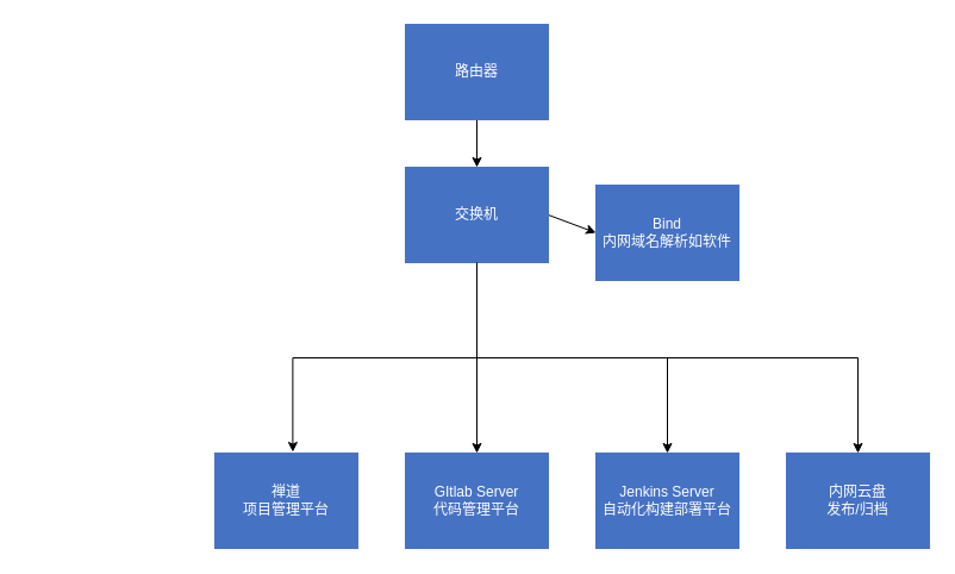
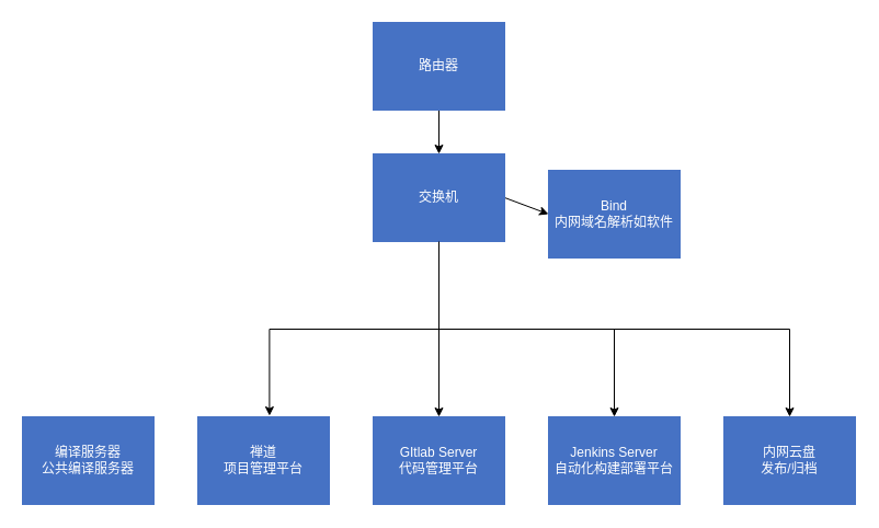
  <mxCell id="0" />
  <mxCell id="1" parent="0" />
  <mxCell id="2" style="edgeStyle=none;rounded=0;orthogonalLoop=1;jettySize=auto;html=1;" edge="1" parent="1" source="3" target="8"><mxGeometry relative="1" as="geometry" /></mxCell>
  <mxCell id="3" value="路由器" style="rounded=0;whiteSpace=wrap;html=1;fillColor=light-dark(#4672c4, #198cc4);fontColor=#ffffff;strokeColor=light-dark(#4672c4, #51afe7);" vertex="1" parent="1"><mxGeometry x="340" y="20" width="120" height="80" as="geometry" /></mxCell>
  <mxCell id="4" style="edgeStyle=none;rounded=0;orthogonalLoop=1;jettySize=auto;html=1;entryX=0.5;entryY=0;entryDx=0;entryDy=0;" edge="1" parent="1" source="8" target="10"><mxGeometry relative="1" as="geometry" /></mxCell>
  <mxCell id="5" style="edgeStyle=none;rounded=0;orthogonalLoop=1;jettySize=auto;html=1;exitX=1;exitY=0.5;exitDx=0;exitDy=0;entryX=0;entryY=0.5;entryDx=0;entryDy=0;" edge="1" parent="1" source="8" target="11"><mxGeometry relative="1" as="geometry" /></mxCell>
  <mxCell id="6" style="edgeStyle=elbowEdgeStyle;rounded=0;orthogonalLoop=1;jettySize=auto;elbow=vertical;html=1;" edge="1" parent="1" source="8" target="12"><mxGeometry relative="1" as="geometry" /></mxCell>
  <mxCell id="7" style="edgeStyle=elbowEdgeStyle;rounded=0;orthogonalLoop=1;jettySize=auto;elbow=vertical;html=1;" edge="1" parent="1" source="8" target="13"><mxGeometry relative="1" as="geometry" /></mxCell>
  <mxCell id="8" value="交换机" style="rounded=0;whiteSpace=wrap;html=1;fillColor=light-dark(#4672c4, #198cc4);fontColor=#ffffff;strokeColor=light-dark(#4672c4, #51afe7);" vertex="1" parent="1"><mxGeometry x="340" y="140" width="120" height="80" as="geometry" /></mxCell>
  <mxCell id="9" value="禅道&lt;br&gt;项目管理平台" style="rounded=0;whiteSpace=wrap;html=1;fillColor=light-dark(#4672c4, #198cc4);fontColor=#ffffff;strokeColor=light-dark(#4672c4, #51afe7);" vertex="1" parent="1"><mxGeometry x="180" y="380" width="120" height="80" as="geometry" /></mxCell>
  <mxCell id="10" value="GItlab Server&lt;div&gt;代码管理平台&lt;/div&gt;" style="rounded=0;whiteSpace=wrap;html=1;fillColor=light-dark(#4672c4, #198cc4);fontColor=#ffffff;strokeColor=light-dark(#4672c4, #51afe7);" vertex="1" parent="1"><mxGeometry x="340" y="380" width="120" height="80" as="geometry" /></mxCell>
  <mxCell id="11" value="Bind&lt;div&gt;内网域名解析如软件&lt;/div&gt;" style="rounded=0;whiteSpace=wrap;html=1;fillColor=light-dark(#4672c4, #198cc4);fontColor=#ffffff;strokeColor=light-dark(#4672c4, #51afe7);" vertex="1" parent="1"><mxGeometry x="500" y="155" width="120" height="80" as="geometry" /></mxCell>
  <mxCell id="12" value="&lt;div&gt;Jenkins Server&lt;/div&gt;自动化构建部署平台" style="rounded=0;whiteSpace=wrap;html=1;fillColor=light-dark(#4672c4, #198cc4);fontColor=#ffffff;strokeColor=light-dark(#4672c4, #51afe7);" vertex="1" parent="1"><mxGeometry x="500" y="380" width="120" height="80" as="geometry" /></mxCell>
  <mxCell id="13" value="内网云盘&lt;div&gt;发布/归档&lt;/div&gt;" style="rounded=0;whiteSpace=wrap;html=1;fillColor=light-dark(#4672c4, #198cc4);fontColor=#ffffff;strokeColor=light-dark(#4672c4, #51afe7);" vertex="1" parent="1"><mxGeometry x="660" y="380" width="120" height="80" as="geometry" /></mxCell>
+ <mxCell id="14" value="编译服务器&lt;br&gt;公共编译服务器" style="rounded=0;whiteSpace=wrap;html=1;fillColor=light-dark(#4672c4, #198cc4);fontColor=#ffffff;strokeColor=light-dark(#4672c4, #51afe7);" vertex="1" parent="1"><mxGeometry x="20" y="380" width="120" height="80" as="geometry" /></mxCell>
  <mxCell id="15" style="edgeStyle=elbowEdgeStyle;rounded=0;orthogonalLoop=1;jettySize=auto;elbow=vertical;html=1;entryX=0.545;entryY=-0.012;entryDx=0;entryDy=0;entryPerimeter=0;" edge="1" parent="1" source="8" target="9"><mxGeometry relative="1" as="geometry" /></mxCell>
